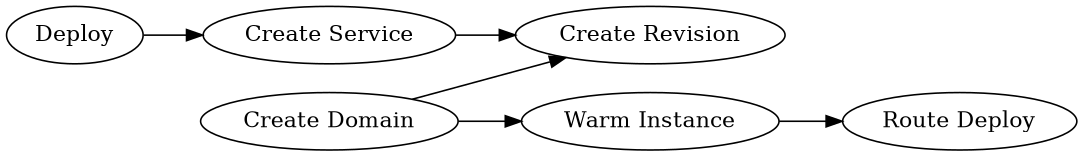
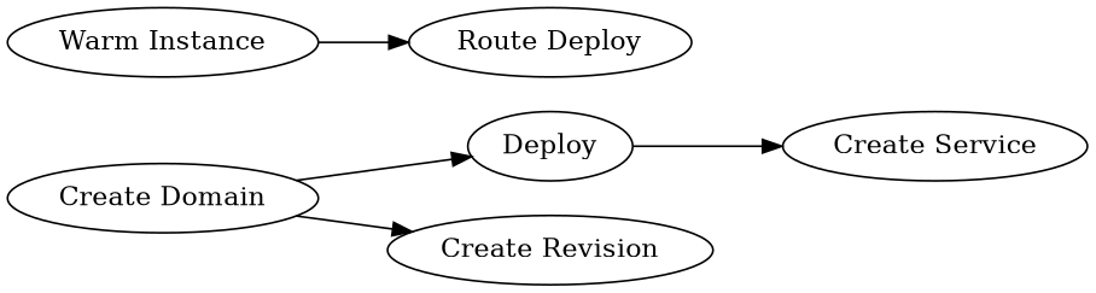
  digraph {
    rankdir=LR
    Deploy
    "Create Service"
    "Create Revision"
    "Create Domain"
    "Warm Instance"
    n6 [label="Route Deploy"]
    Deploy -> "Create Service"
-   "Create Service" -> "Create Revision"
    "Create Domain" -> "Create Revision"
-   "Create Domain" -> "Warm Instance"
+   "Create Domain" -> Deploy
    "Warm Instance" -> n6
  }
